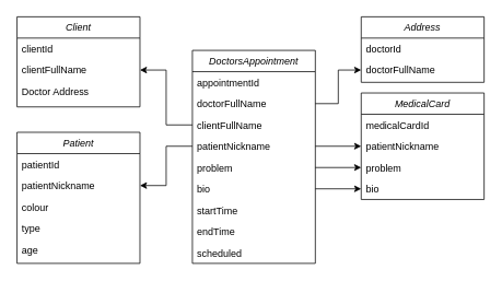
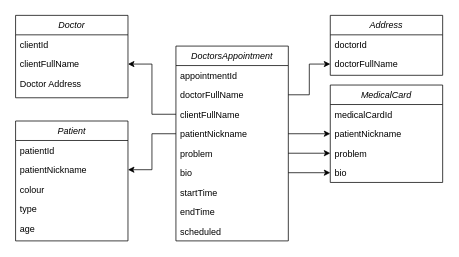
  <mxCell id="0" />
  <mxCell id="1" parent="0" />
- <mxCell id="2" value="Client" style="swimlane;fontStyle=2;align=center;verticalAlign=top;childLayout=stackLayout;horizontal=1;startSize=26;horizontalStack=0;resizeParent=1;resizeLast=0;collapsible=1;marginBottom=0;rounded=0;shadow=0;strokeWidth=1;" parent="1" vertex="1"><mxGeometry x="20" y="20" width="150" height="110" as="geometry"><mxRectangle x="230" y="140" width="160" height="26" as="alternateBounds" /></mxGeometry></mxCell>
+ <mxCell id="2" value="Doctor" style="swimlane;fontStyle=2;align=center;verticalAlign=top;childLayout=stackLayout;horizontal=1;startSize=26;horizontalStack=0;resizeParent=1;resizeLast=0;collapsible=1;marginBottom=0;rounded=0;shadow=0;strokeWidth=1;" parent="1" vertex="1"><mxGeometry x="20" y="20" width="150" height="110" as="geometry"><mxRectangle x="230" y="140" width="160" height="26" as="alternateBounds" /></mxGeometry></mxCell>
  <mxCell id="3" value="clientId" style="text;align=left;verticalAlign=top;spacingLeft=4;spacingRight=4;overflow=hidden;rotatable=0;points=[[0,0.5],[1,0.5]];portConstraint=eastwest;" parent="2" vertex="1"><mxGeometry y="26" width="150" height="26" as="geometry" /></mxCell>
  <mxCell id="4" value="clientFullName" style="text;align=left;verticalAlign=top;spacingLeft=4;spacingRight=4;overflow=hidden;rotatable=0;points=[[0,0.5],[1,0.5]];portConstraint=eastwest;rounded=0;shadow=0;html=0;" parent="2" vertex="1"><mxGeometry y="52" width="150" height="26" as="geometry" /></mxCell>
  <mxCell id="5" value="Doctor Address" style="text;align=left;verticalAlign=top;spacingLeft=4;spacingRight=4;overflow=hidden;rotatable=0;points=[[0,0.5],[1,0.5]];portConstraint=eastwest;rounded=0;shadow=0;html=0;" parent="2" vertex="1"><mxGeometry y="78" width="150" height="26" as="geometry" /></mxCell>
  <mxCell id="6" value="Address" style="swimlane;fontStyle=2;align=center;verticalAlign=top;childLayout=stackLayout;horizontal=1;startSize=26;horizontalStack=0;resizeParent=1;resizeLast=0;collapsible=1;marginBottom=0;rounded=0;shadow=0;strokeWidth=1;" parent="1" vertex="1"><mxGeometry x="440" y="20" width="150" height="80" as="geometry"><mxRectangle x="230" y="140" width="160" height="26" as="alternateBounds" /></mxGeometry></mxCell>
  <mxCell id="7" value="doctorId" style="text;align=left;verticalAlign=top;spacingLeft=4;spacingRight=4;overflow=hidden;rotatable=0;points=[[0,0.5],[1,0.5]];portConstraint=eastwest;" parent="6" vertex="1"><mxGeometry y="26" width="150" height="26" as="geometry" /></mxCell>
  <mxCell id="8" value="doctorFullName" style="text;align=left;verticalAlign=top;spacingLeft=4;spacingRight=4;overflow=hidden;rotatable=0;points=[[0,0.5],[1,0.5]];portConstraint=eastwest;rounded=0;shadow=0;html=0;" parent="6" vertex="1"><mxGeometry y="52" width="150" height="26" as="geometry" /></mxCell>
  <mxCell id="9" value="DoctorsAppointment" style="swimlane;fontStyle=2;align=center;verticalAlign=top;childLayout=stackLayout;horizontal=1;startSize=26;horizontalStack=0;resizeParent=1;resizeLast=0;collapsible=1;marginBottom=0;rounded=0;shadow=0;strokeWidth=1;" parent="1" vertex="1"><mxGeometry x="234" y="61" width="150" height="260" as="geometry"><mxRectangle x="230" y="140" width="160" height="26" as="alternateBounds" /></mxGeometry></mxCell>
  <mxCell id="10" value="appointmentId" style="text;align=left;verticalAlign=top;spacingLeft=4;spacingRight=4;overflow=hidden;rotatable=0;points=[[0,0.5],[1,0.5]];portConstraint=eastwest;" parent="9" vertex="1"><mxGeometry y="26" width="150" height="26" as="geometry" /></mxCell>
  <mxCell id="11" value="doctorFullName" style="text;align=left;verticalAlign=top;spacingLeft=4;spacingRight=4;overflow=hidden;rotatable=0;points=[[0,0.5],[1,0.5]];portConstraint=eastwest;rounded=0;shadow=0;html=0;" parent="9" vertex="1"><mxGeometry y="52" width="150" height="26" as="geometry" /></mxCell>
  <mxCell id="12" value="clientFullName" style="text;align=left;verticalAlign=top;spacingLeft=4;spacingRight=4;overflow=hidden;rotatable=0;points=[[0,0.5],[1,0.5]];portConstraint=eastwest;rounded=0;shadow=0;html=0;" parent="9" vertex="1"><mxGeometry y="78" width="150" height="26" as="geometry" /></mxCell>
  <mxCell id="13" value="patientNickname" style="text;align=left;verticalAlign=top;spacingLeft=4;spacingRight=4;overflow=hidden;rotatable=0;points=[[0,0.5],[1,0.5]];portConstraint=eastwest;" parent="9" vertex="1"><mxGeometry y="104" width="150" height="26" as="geometry" /></mxCell>
  <mxCell id="14" value="problem" style="text;align=left;verticalAlign=top;spacingLeft=4;spacingRight=4;overflow=hidden;rotatable=0;points=[[0,0.5],[1,0.5]];portConstraint=eastwest;" parent="9" vertex="1"><mxGeometry y="130" width="150" height="26" as="geometry" /></mxCell>
  <mxCell id="15" value="bio" style="text;align=left;verticalAlign=top;spacingLeft=4;spacingRight=4;overflow=hidden;rotatable=0;points=[[0,0.5],[1,0.5]];portConstraint=eastwest;" parent="9" vertex="1"><mxGeometry y="156" width="150" height="26" as="geometry" /></mxCell>
  <mxCell id="16" value="startTime" style="text;align=left;verticalAlign=top;spacingLeft=4;spacingRight=4;overflow=hidden;rotatable=0;points=[[0,0.5],[1,0.5]];portConstraint=eastwest;" parent="9" vertex="1"><mxGeometry y="182" width="150" height="26" as="geometry" /></mxCell>
  <mxCell id="17" value="endTime" style="text;align=left;verticalAlign=top;spacingLeft=4;spacingRight=4;overflow=hidden;rotatable=0;points=[[0,0.5],[1,0.5]];portConstraint=eastwest;" parent="9" vertex="1"><mxGeometry y="208" width="150" height="26" as="geometry" /></mxCell>
  <mxCell id="18" value="scheduled" style="text;align=left;verticalAlign=top;spacingLeft=4;spacingRight=4;overflow=hidden;rotatable=0;points=[[0,0.5],[1,0.5]];portConstraint=eastwest;" parent="9" vertex="1"><mxGeometry y="234" width="150" height="26" as="geometry" /></mxCell>
  <mxCell id="19" value="MedicalCard" style="swimlane;fontStyle=2;align=center;verticalAlign=top;childLayout=stackLayout;horizontal=1;startSize=26;horizontalStack=0;resizeParent=1;resizeLast=0;collapsible=1;marginBottom=0;rounded=0;shadow=0;strokeWidth=1;" parent="1" vertex="1"><mxGeometry x="440" y="113" width="150" height="130" as="geometry"><mxRectangle x="230" y="140" width="160" height="26" as="alternateBounds" /></mxGeometry></mxCell>
  <mxCell id="20" value="medicalCardId" style="text;align=left;verticalAlign=top;spacingLeft=4;spacingRight=4;overflow=hidden;rotatable=0;points=[[0,0.5],[1,0.5]];portConstraint=eastwest;" parent="19" vertex="1"><mxGeometry y="26" width="150" height="26" as="geometry" /></mxCell>
  <mxCell id="21" value="patientNickname" style="text;align=left;verticalAlign=top;spacingLeft=4;spacingRight=4;overflow=hidden;rotatable=0;points=[[0,0.5],[1,0.5]];portConstraint=eastwest;rounded=0;shadow=0;html=0;" parent="19" vertex="1"><mxGeometry y="52" width="150" height="26" as="geometry" /></mxCell>
  <mxCell id="22" value="problem" style="text;align=left;verticalAlign=top;spacingLeft=4;spacingRight=4;overflow=hidden;rotatable=0;points=[[0,0.5],[1,0.5]];portConstraint=eastwest;rounded=0;shadow=0;html=0;" parent="19" vertex="1"><mxGeometry y="78" width="150" height="26" as="geometry" /></mxCell>
  <mxCell id="23" value="bio" style="text;align=left;verticalAlign=top;spacingLeft=4;spacingRight=4;overflow=hidden;rotatable=0;points=[[0,0.5],[1,0.5]];portConstraint=eastwest;" parent="19" vertex="1"><mxGeometry y="104" width="150" height="26" as="geometry" /></mxCell>
  <mxCell id="24" value="Patient" style="swimlane;fontStyle=2;align=center;verticalAlign=top;childLayout=stackLayout;horizontal=1;startSize=26;horizontalStack=0;resizeParent=1;resizeLast=0;collapsible=1;marginBottom=0;rounded=0;shadow=0;strokeWidth=1;" parent="1" vertex="1"><mxGeometry x="20" y="161" width="150" height="160" as="geometry"><mxRectangle x="230" y="140" width="160" height="26" as="alternateBounds" /></mxGeometry></mxCell>
  <mxCell id="25" value="patientId" style="text;align=left;verticalAlign=top;spacingLeft=4;spacingRight=4;overflow=hidden;rotatable=0;points=[[0,0.5],[1,0.5]];portConstraint=eastwest;" parent="24" vertex="1"><mxGeometry y="26" width="150" height="26" as="geometry" /></mxCell>
  <mxCell id="26" value="patientNickname" style="text;align=left;verticalAlign=top;spacingLeft=4;spacingRight=4;overflow=hidden;rotatable=0;points=[[0,0.5],[1,0.5]];portConstraint=eastwest;rounded=0;shadow=0;html=0;" parent="24" vertex="1"><mxGeometry y="52" width="150" height="26" as="geometry" /></mxCell>
  <mxCell id="27" value="colour" style="text;align=left;verticalAlign=top;spacingLeft=4;spacingRight=4;overflow=hidden;rotatable=0;points=[[0,0.5],[1,0.5]];portConstraint=eastwest;rounded=0;shadow=0;html=0;" parent="24" vertex="1"><mxGeometry y="78" width="150" height="26" as="geometry" /></mxCell>
  <mxCell id="28" value="type" style="text;align=left;verticalAlign=top;spacingLeft=4;spacingRight=4;overflow=hidden;rotatable=0;points=[[0,0.5],[1,0.5]];portConstraint=eastwest;rounded=0;shadow=0;html=0;" parent="24" vertex="1"><mxGeometry y="104" width="150" height="26" as="geometry" /></mxCell>
  <mxCell id="29" value="age" style="text;align=left;verticalAlign=top;spacingLeft=4;spacingRight=4;overflow=hidden;rotatable=0;points=[[0,0.5],[1,0.5]];portConstraint=eastwest;rounded=0;shadow=0;html=0;" parent="24" vertex="1"><mxGeometry y="130" width="150" height="26" as="geometry" /></mxCell>
  <mxCell id="30" style="edgeStyle=orthogonalEdgeStyle;rounded=0;orthogonalLoop=1;jettySize=auto;html=1;exitX=0;exitY=0.5;exitDx=0;exitDy=0;entryX=1;entryY=0.5;entryDx=0;entryDy=0;" parent="1" source="12" target="4" edge="1"><mxGeometry relative="1" as="geometry" /></mxCell>
  <mxCell id="31" style="edgeStyle=orthogonalEdgeStyle;rounded=0;orthogonalLoop=1;jettySize=auto;html=1;exitX=1;exitY=0.5;exitDx=0;exitDy=0;entryX=0;entryY=0.5;entryDx=0;entryDy=0;" parent="1" source="11" target="8" edge="1"><mxGeometry relative="1" as="geometry" /></mxCell>
  <mxCell id="32" style="edgeStyle=orthogonalEdgeStyle;rounded=0;orthogonalLoop=1;jettySize=auto;html=1;exitX=1;exitY=0.5;exitDx=0;exitDy=0;" parent="1" source="13" target="21" edge="1"><mxGeometry relative="1" as="geometry" /></mxCell>
  <mxCell id="33" style="edgeStyle=orthogonalEdgeStyle;rounded=0;orthogonalLoop=1;jettySize=auto;html=1;exitX=1;exitY=0.5;exitDx=0;exitDy=0;entryX=0;entryY=0.5;entryDx=0;entryDy=0;" parent="1" source="14" target="22" edge="1"><mxGeometry relative="1" as="geometry" /></mxCell>
  <mxCell id="34" style="edgeStyle=orthogonalEdgeStyle;rounded=0;orthogonalLoop=1;jettySize=auto;html=1;exitX=1;exitY=0.5;exitDx=0;exitDy=0;entryX=0;entryY=0.5;entryDx=0;entryDy=0;" parent="1" source="15" target="23" edge="1"><mxGeometry relative="1" as="geometry" /></mxCell>
  <mxCell id="35" style="edgeStyle=orthogonalEdgeStyle;rounded=0;orthogonalLoop=1;jettySize=auto;html=1;exitX=0;exitY=0.5;exitDx=0;exitDy=0;entryX=1;entryY=0.5;entryDx=0;entryDy=0;" parent="1" source="13" target="26" edge="1"><mxGeometry relative="1" as="geometry" /></mxCell>
